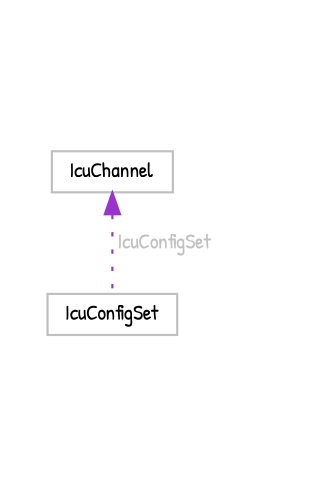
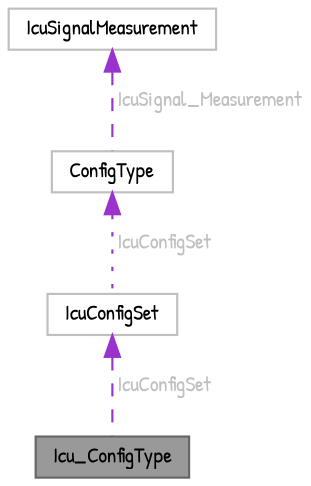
  digraph {
    fontname="Patrick Hand"
    node [color=grey75 fillcolor=white fontname="Patrick Hand" fontsize=10 shape=box style=filled]
    edge [color=darkorchid3 dir=back fontcolor=grey fontname="Patrick Hand" fontsize=10 labelfontname=Helvetica labelfontsize=10 style=dashed]
+   n1 [color=gray40 fillcolor=grey60 fontcolor=black height=0.2 label=Icu_ConfigType width=0.4]
    n2 [height=0.2 label=IcuConfigSet width=0.4]
-   n3 [height=0.2 label=IcuChannel width=0.4]
+   n3 [height=0.2 label=ConfigType width=0.4]
+   n4 [height=0.2 label=IcuSignalMeasurement width=0.4]
+   n2 -> n1 [label=" IcuConfigSet"]
    n3 -> n2 [label=" IcuConfigSet" style=dotted]
+   n4 -> n3 [label=" IcuSignal_Measurement"]
  }
